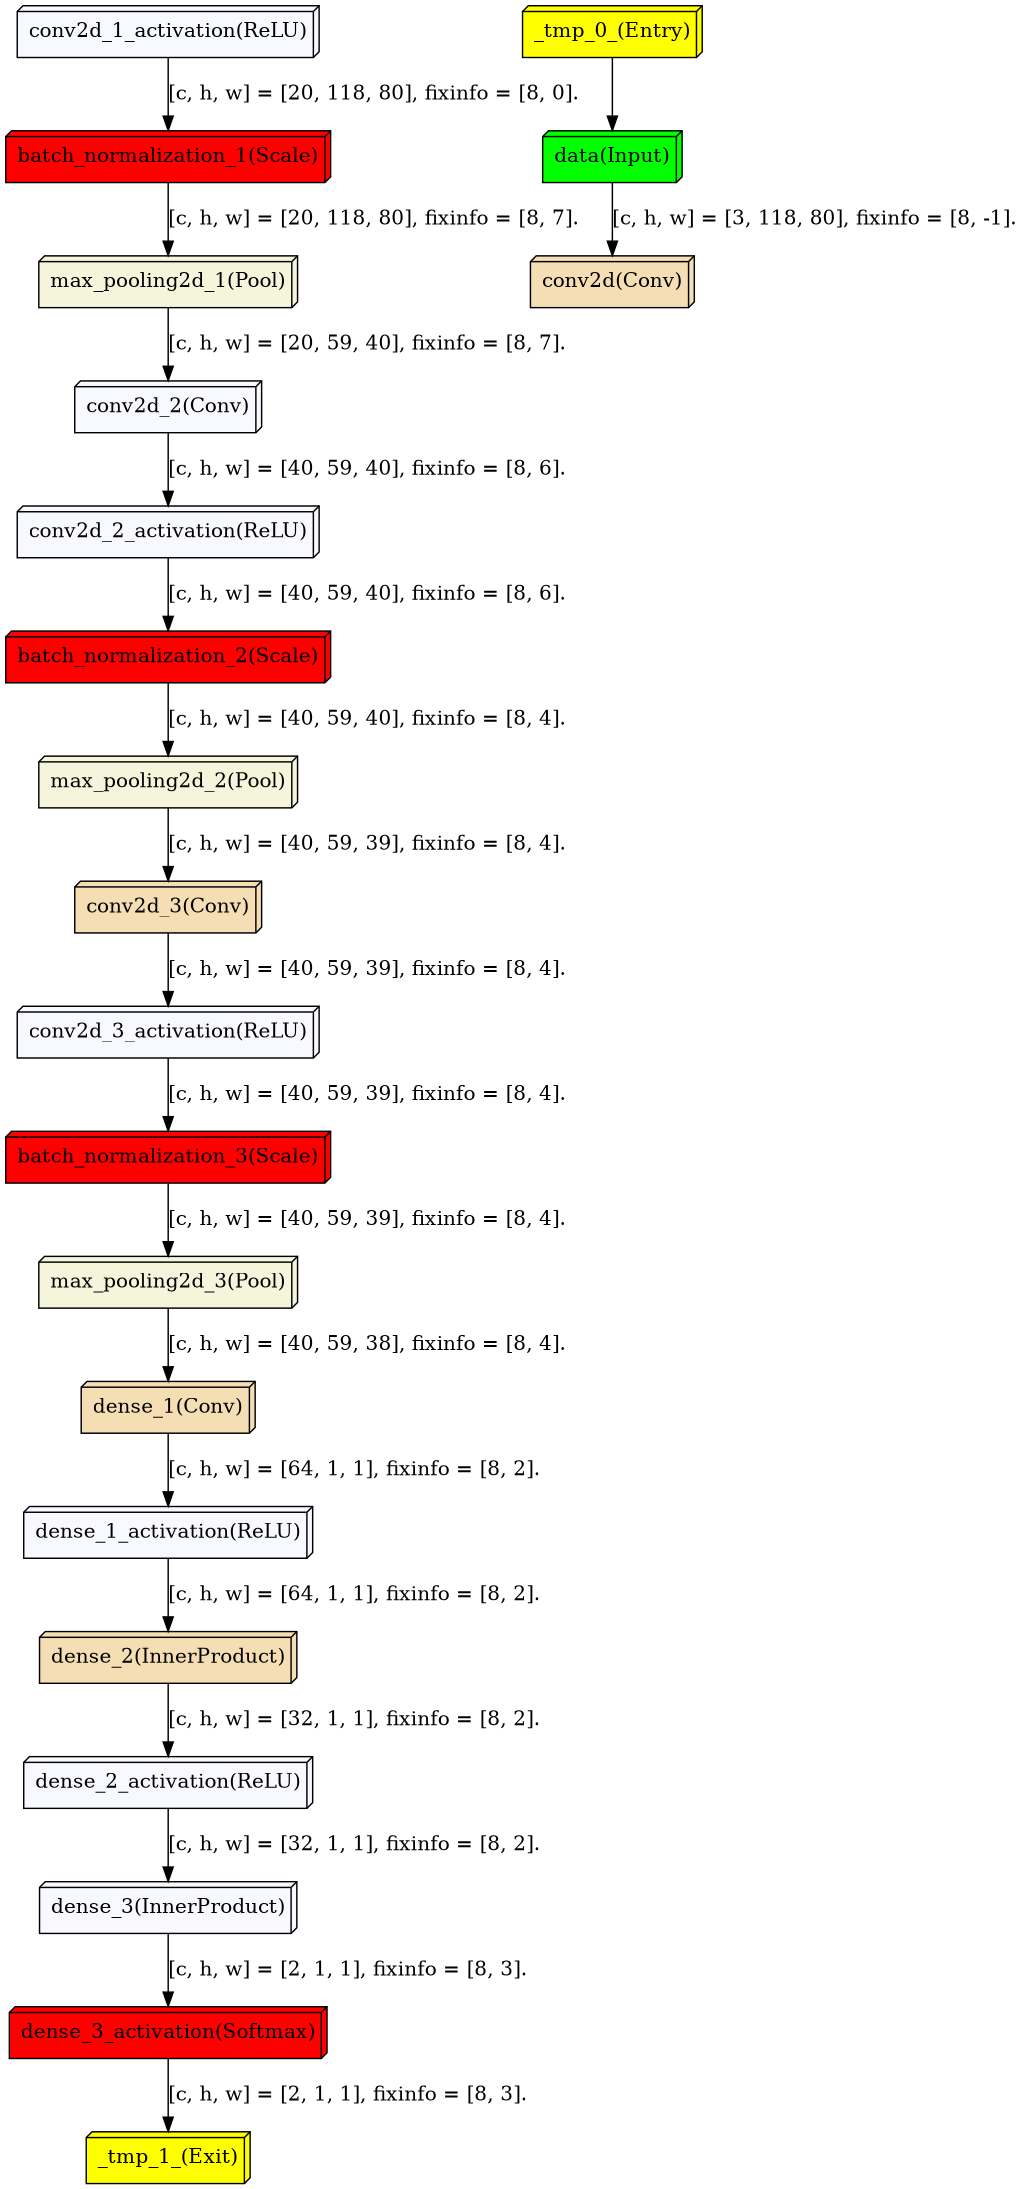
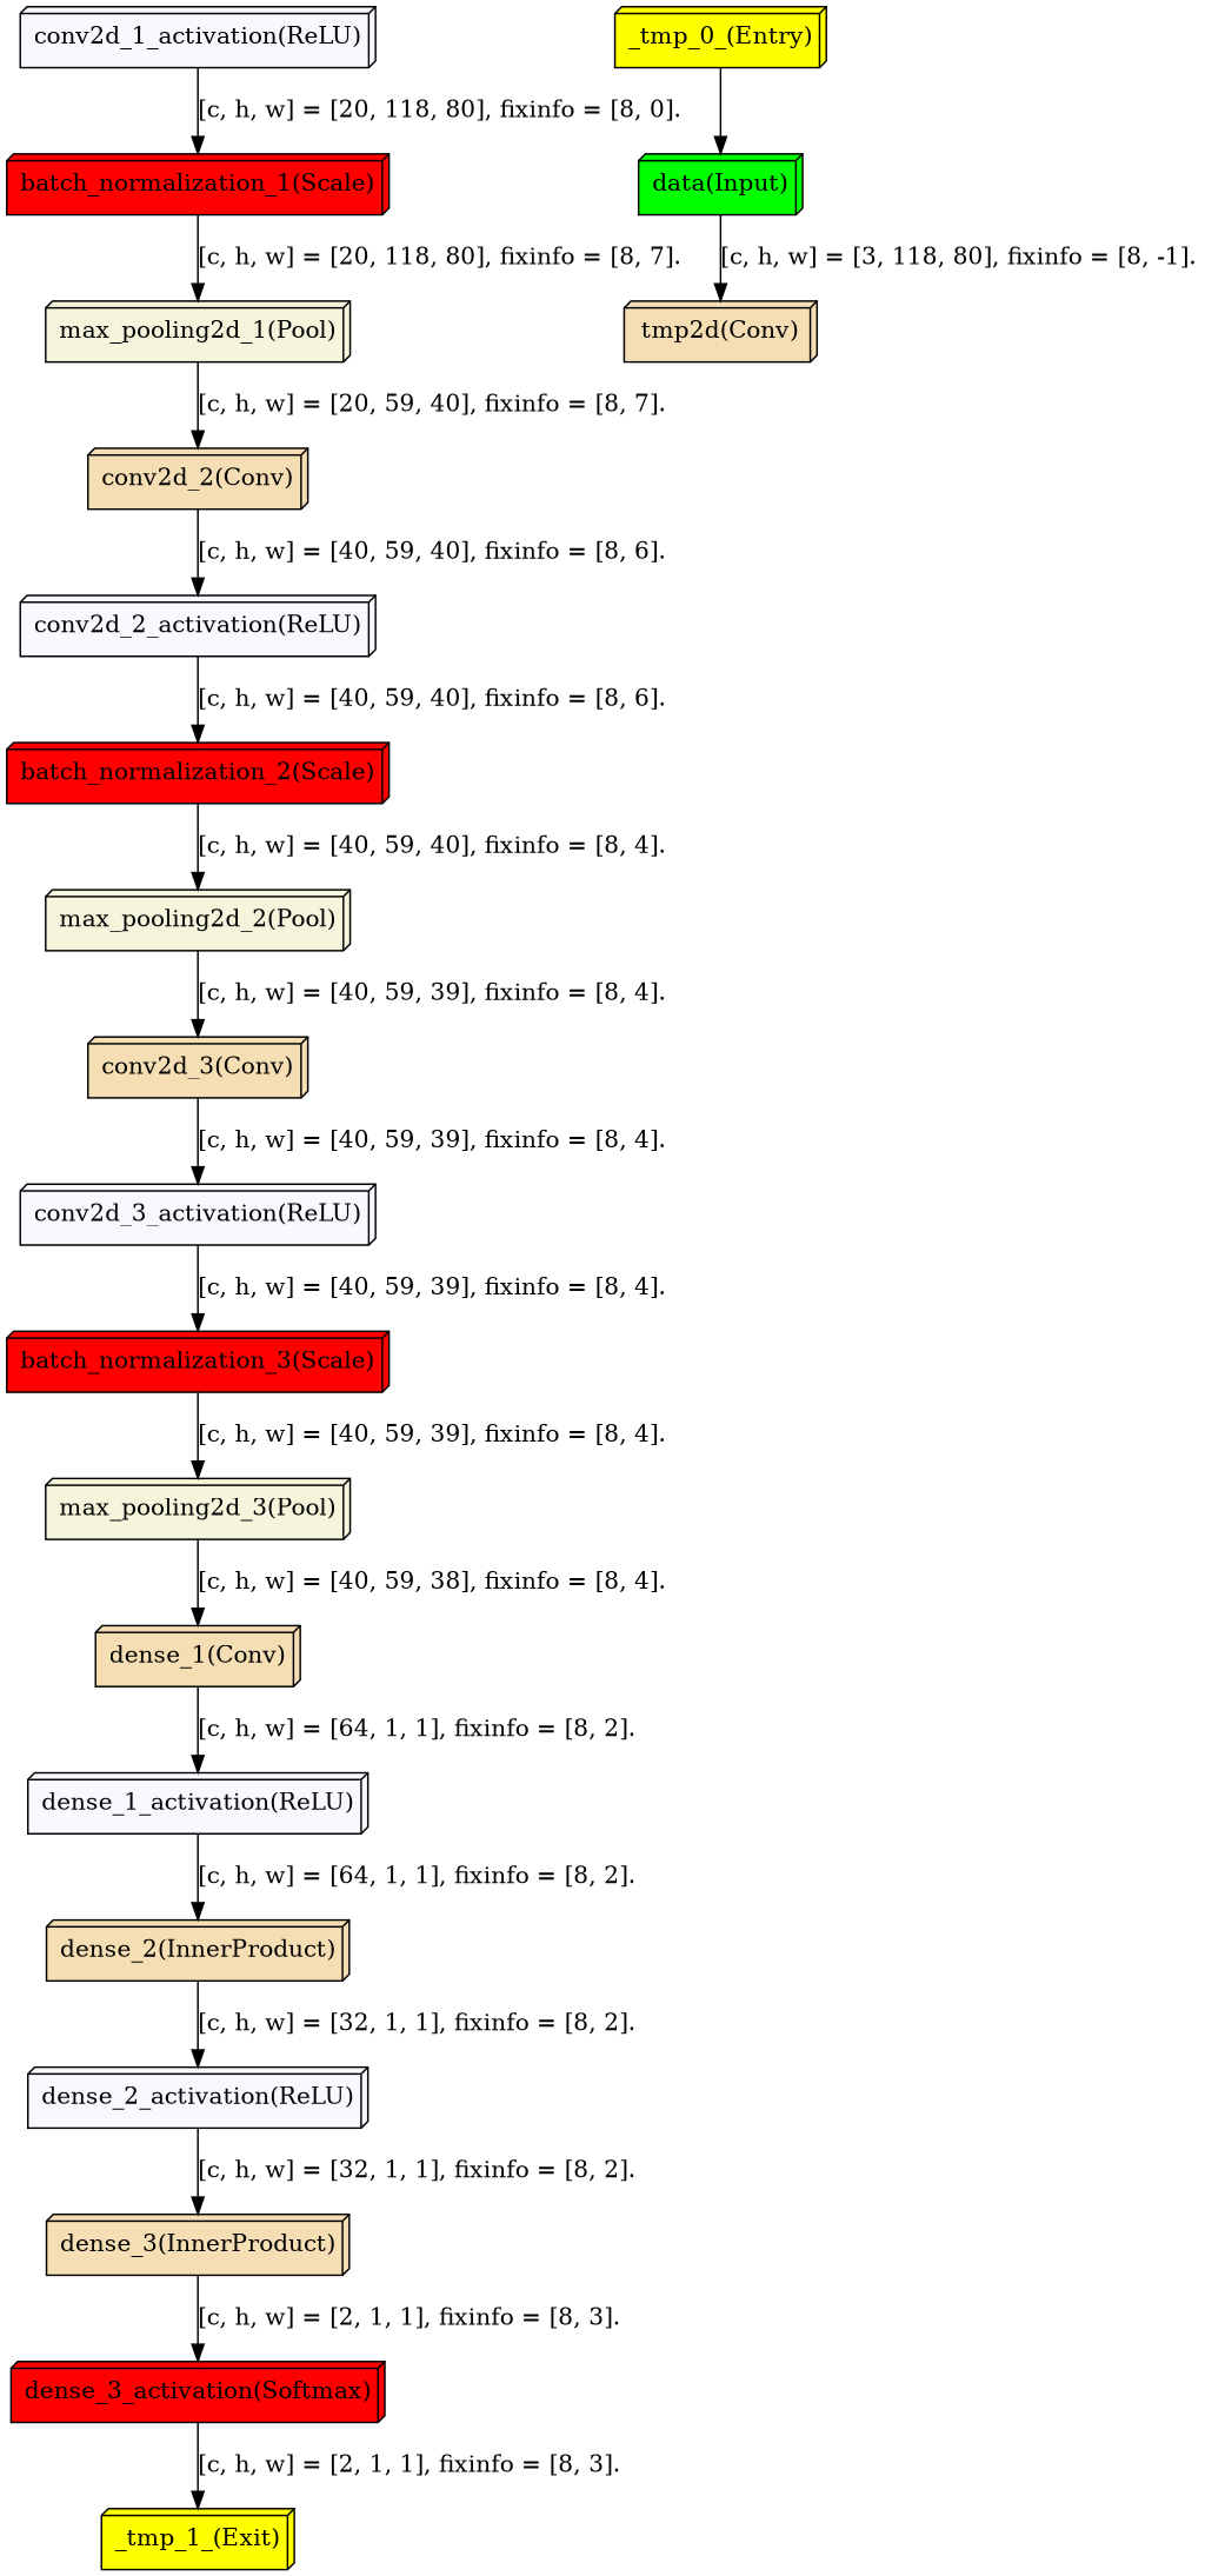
  digraph {
    ordering=out
    node [fillcolor=wheat fontcolor=black shape=box3d style=filled]
    n1 [label="conv2d_3(Conv)"]
    n2 [fillcolor=ghostwhite label="conv2d_3_activation(ReLU)"]
    n3 [fillcolor=red label="batch_normalization_3(Scale)"]
    n4 [fillcolor=beige label="max_pooling2d_3(Pool)"]
    n5 [label="dense_1(Conv)"]
    n6 [fillcolor=ghostwhite label="dense_1_activation(ReLU)"]
    n7 [label="dense_2(InnerProduct)"]
    n8 [fillcolor=ghostwhite label="dense_2_activation(ReLU)"]
-   n9 [fillcolor=ghostwhite label="dense_3(InnerProduct)"]
+   n9 [label="dense_3(InnerProduct)"]
    n10 [fillcolor=red label="dense_3_activation(Softmax)"]
    n11 [fillcolor=yellow label="_tmp_1_(Exit)"]
    n12 [fillcolor=yellow label="_tmp_0_(Entry)"]
    n13 [fillcolor=green label="data(Input)"]
-   n14 [label="conv2d(Conv)"]
+   n14 [label="tmp2d(Conv)"]
    n15 [fillcolor=ghostwhite label="conv2d_1_activation(ReLU)"]
    n16 [fillcolor=red label="batch_normalization_1(Scale)"]
    n17 [fillcolor=beige label="max_pooling2d_1(Pool)"]
-   n18 [fillcolor=ghostwhite label="conv2d_2(Conv)"]
+   n18 [label="conv2d_2(Conv)"]
    n19 [fillcolor=ghostwhite label="conv2d_2_activation(ReLU)"]
    n20 [fillcolor=red label="batch_normalization_2(Scale)"]
    n21 [fillcolor=beige label="max_pooling2d_2(Pool)"]
    n1 -> n2 [label="[c, h, w] = [40, 59, 39], fixinfo = [8, 4]."]
    n2 -> n3 [label="[c, h, w] = [40, 59, 39], fixinfo = [8, 4]."]
    n3 -> n4 [label="[c, h, w] = [40, 59, 39], fixinfo = [8, 4]."]
    n4 -> n5 [label="[c, h, w] = [40, 59, 38], fixinfo = [8, 4]."]
    n5 -> n6 [label="[c, h, w] = [64, 1, 1], fixinfo = [8, 2]."]
    n6 -> n7 [label="[c, h, w] = [64, 1, 1], fixinfo = [8, 2]."]
    n7 -> n8 [label="[c, h, w] = [32, 1, 1], fixinfo = [8, 2]."]
    n8 -> n9 [label="[c, h, w] = [32, 1, 1], fixinfo = [8, 2]."]
    n9 -> n10 [label="[c, h, w] = [2, 1, 1], fixinfo = [8, 3]."]
    n10 -> n11 [label="[c, h, w] = [2, 1, 1], fixinfo = [8, 3]."]
    n12 -> n13
    n13 -> n14 [label="[c, h, w] = [3, 118, 80], fixinfo = [8, -1]."]
    n15 -> n16 [label="[c, h, w] = [20, 118, 80], fixinfo = [8, 0]."]
    n16 -> n17 [label="[c, h, w] = [20, 118, 80], fixinfo = [8, 7]."]
    n17 -> n18 [label="[c, h, w] = [20, 59, 40], fixinfo = [8, 7]."]
    n18 -> n19 [label="[c, h, w] = [40, 59, 40], fixinfo = [8, 6]."]
    n19 -> n20 [label="[c, h, w] = [40, 59, 40], fixinfo = [8, 6]."]
    n20 -> n21 [label="[c, h, w] = [40, 59, 40], fixinfo = [8, 4]."]
    n21 -> n1 [label="[c, h, w] = [40, 59, 39], fixinfo = [8, 4]."]
  }
